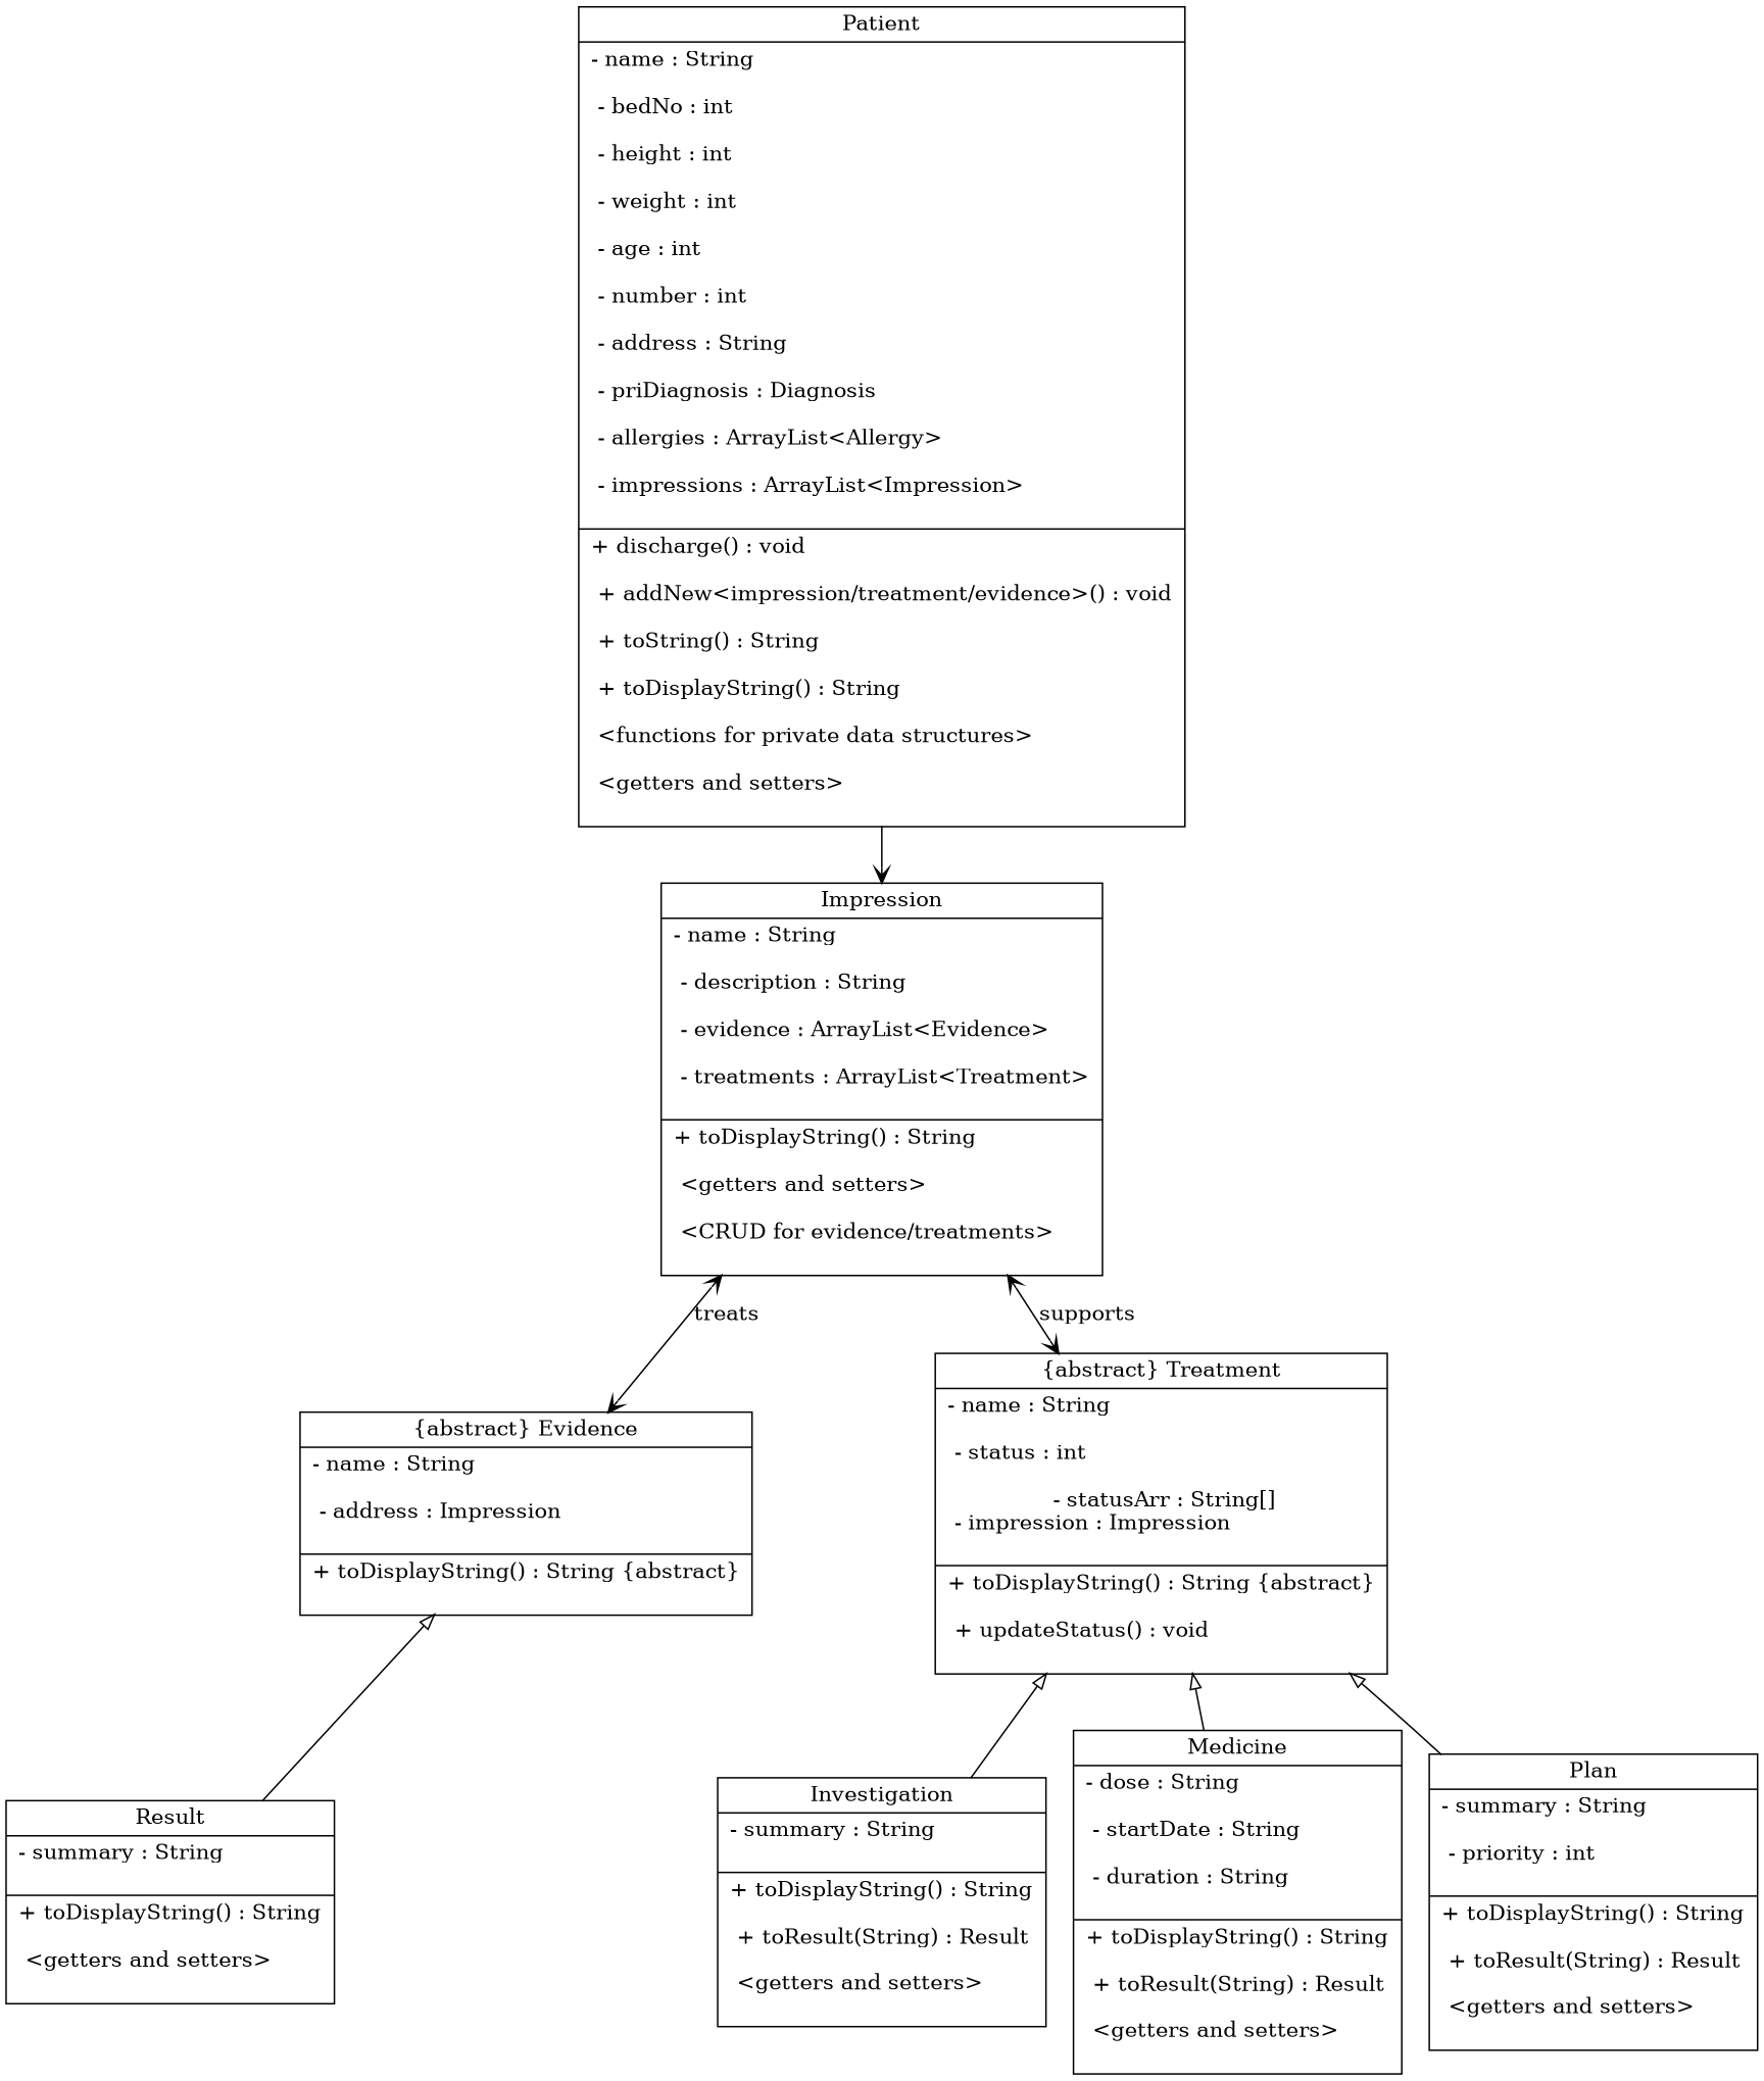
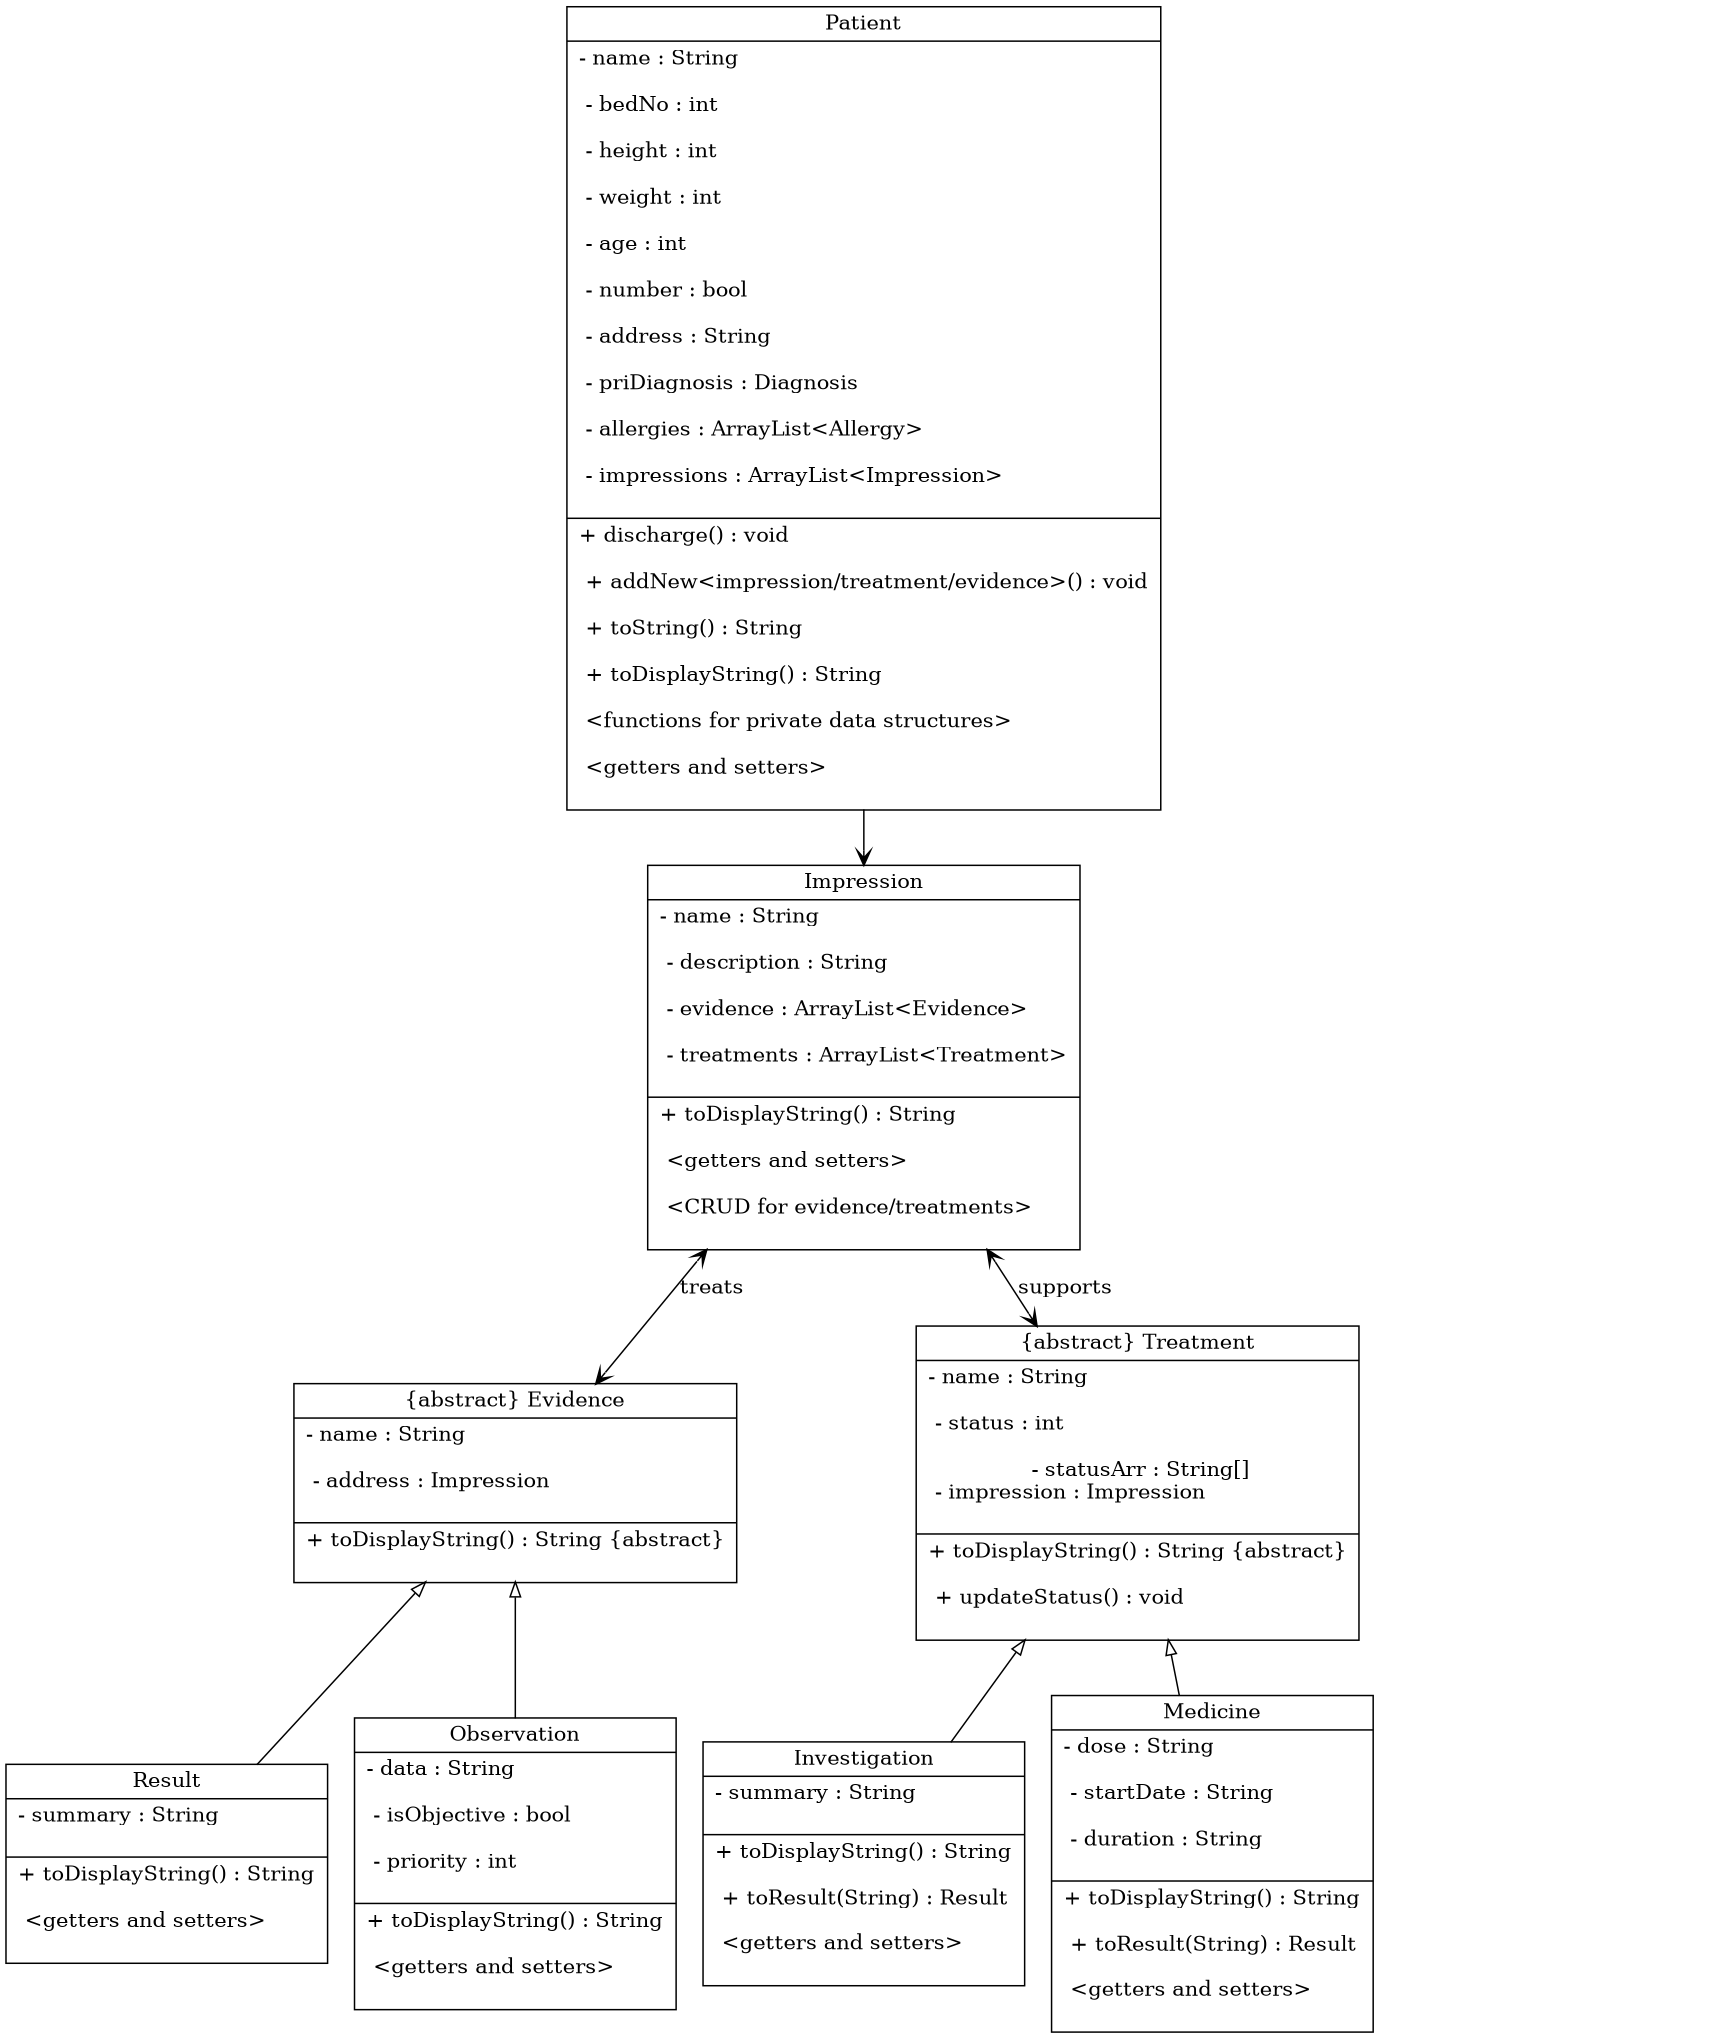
  digraph {
    node [shape=record]
    edge [arrowhead=vee arrowtail=empty dir=back]
-   n1 [label="{Patient\n    |- name : String\l\n    - bedNo : int\l\n    - height : int\l\n    - weight : int\l\n    - age : int\l\n    - number : int\l\n    - address : String\l\n    - priDiagnosis : Diagnosis\l\n    - allergies : ArrayList\<Allergy\>\l\n    - impressions : ArrayList\<Impression\>\l\n    |+ discharge() : void\l\n    + addNew\<impression/treatment/evidence\>() : void\l\n    + toString() : String\l\n    + toDisplayString() : String\l\n    \<functions for private data structures\>\l\n    \<getters and setters\>\l\n    }"]
+   n1 [label="{Patient\n    |- name : String\l\n    - bedNo : int\l\n    - height : int\l\n    - weight : int\l\n    - age : int\l\n    - number : bool\l\n    - address : String\l\n    - priDiagnosis : Diagnosis\l\n    - allergies : ArrayList\<Allergy\>\l\n    - impressions : ArrayList\<Impression\>\l\n    |+ discharge() : void\l\n    + addNew\<impression/treatment/evidence\>() : void\l\n    + toString() : String\l\n    + toDisplayString() : String\l\n    \<functions for private data structures\>\l\n    \<getters and setters\>\l\n    }"]
    n2 [label="{Impression\n    |- name : String\l\n    - description : String\l\n    - evidence : ArrayList\<Evidence\>\l\n    - treatments : ArrayList\<Treatment\>\l\n    |+ toDisplayString() : String\l\n    \<getters and setters\>\l\n    \<CRUD for evidence/treatments\>\l\n    }"]
    n3 [label="{\{abstract\} Evidence\n    |- name : String\l\n    - address : Impression\l\n    |+ toDisplayString() : String \{abstract\}\l\n    }"]
    n4 [label="{\{abstract\} Treatment\n    |- name : String\l\n    - status : int\l\n    - statusArr : String[]\n    - impression : Impression\l\n    |+ toDisplayString() : String \{abstract\}\l\n    + updateStatus() : void\l\n    }"]
    n5 [label="{Result\n    |- summary : String\l\n    |+ toDisplayString() : String\l\n    \<getters and setters\>\l\n    }"]
+   n6 [label="{Observation\n    |- data : String\l\n    - isObjective : bool\l\n    - priority : int\l\n    |+ toDisplayString() : String\l\n    \<getters and setters\>\l\n    }"]
    n7 [label="{Investigation\n    |- summary : String\l\n    |+ toDisplayString() : String\l\n    + toResult(String) : Result\l \n    \<getters and setters\>\l\n    }"]
    n8 [label="{Medicine\n    |- dose : String\l\n    - startDate : String\l\n    - duration : String\l\n    |+ toDisplayString() : String\l\n    + toResult(String) : Result\l \n    \<getters and setters\>\l\n    }"]
-   n9 [label="{Plan\n    |- summary : String\l\n    - priority : int\l\n    |+ toDisplayString() : String\l\n    + toResult(String) : Result\l \n    \<getters and setters\>\l\n    }"]
    n1 -> n2 [arrowtail="" dir=""]
    n2 -> n3 [arrowtail=vee dir=both label=treats]
    n2 -> n4 [arrowtail=vee dir=both label=supports]
    n3 -> n5
+   n3 -> n6
    n4 -> n7
    n4 -> n8
-   n4 -> n9
  }
